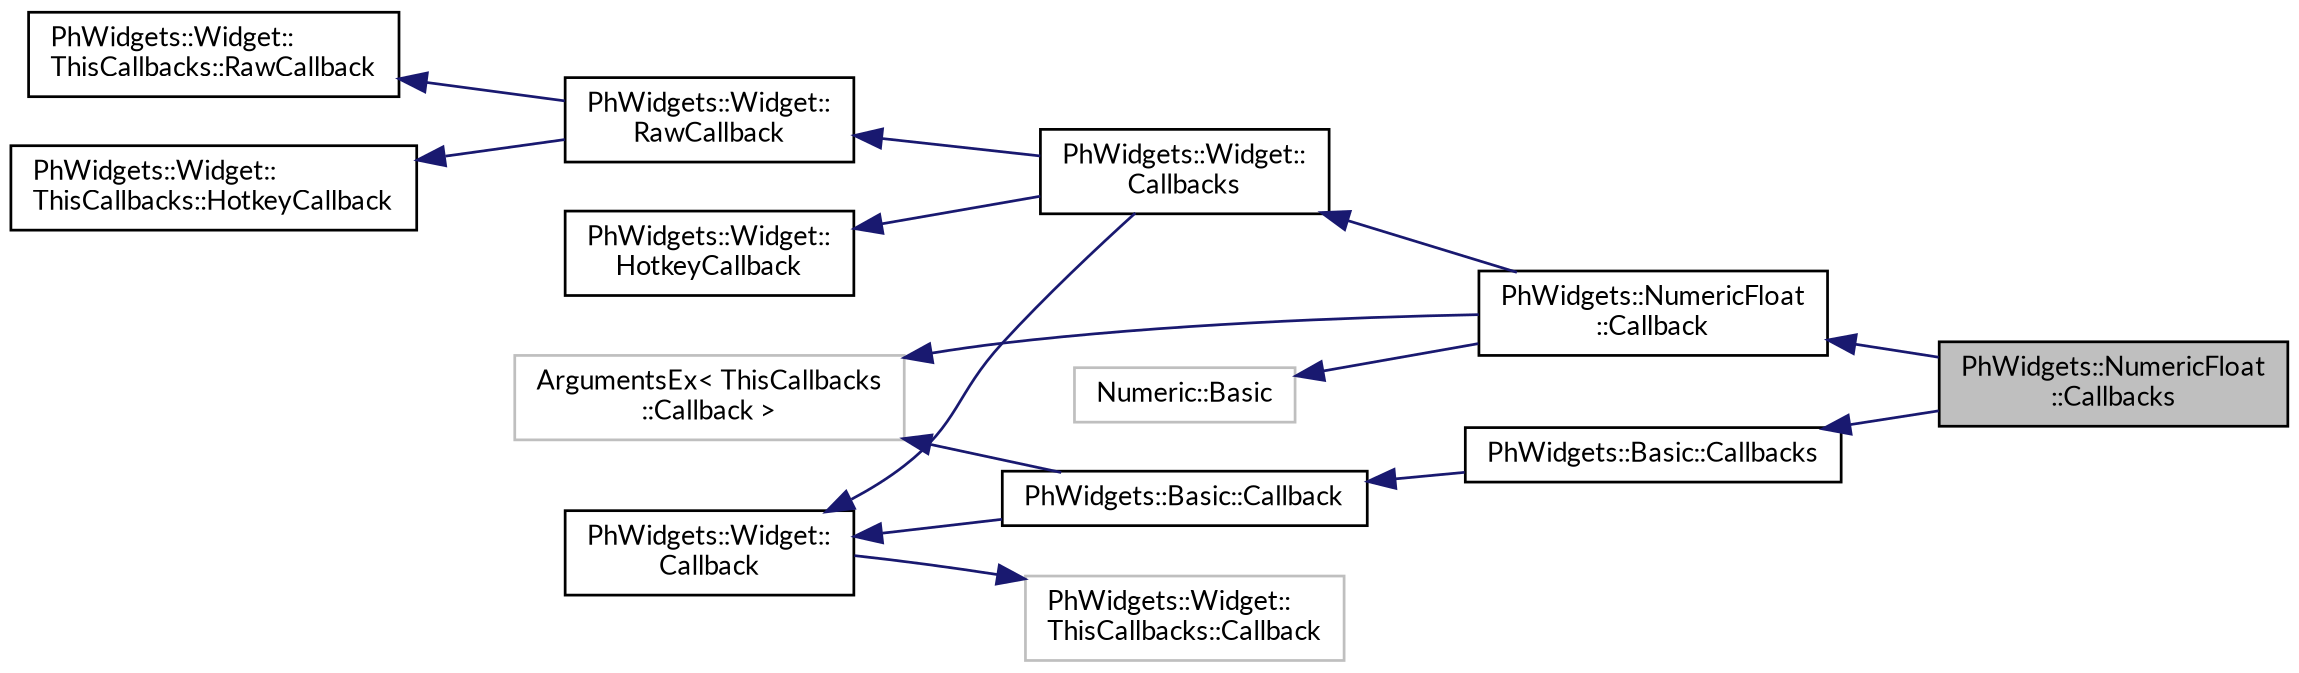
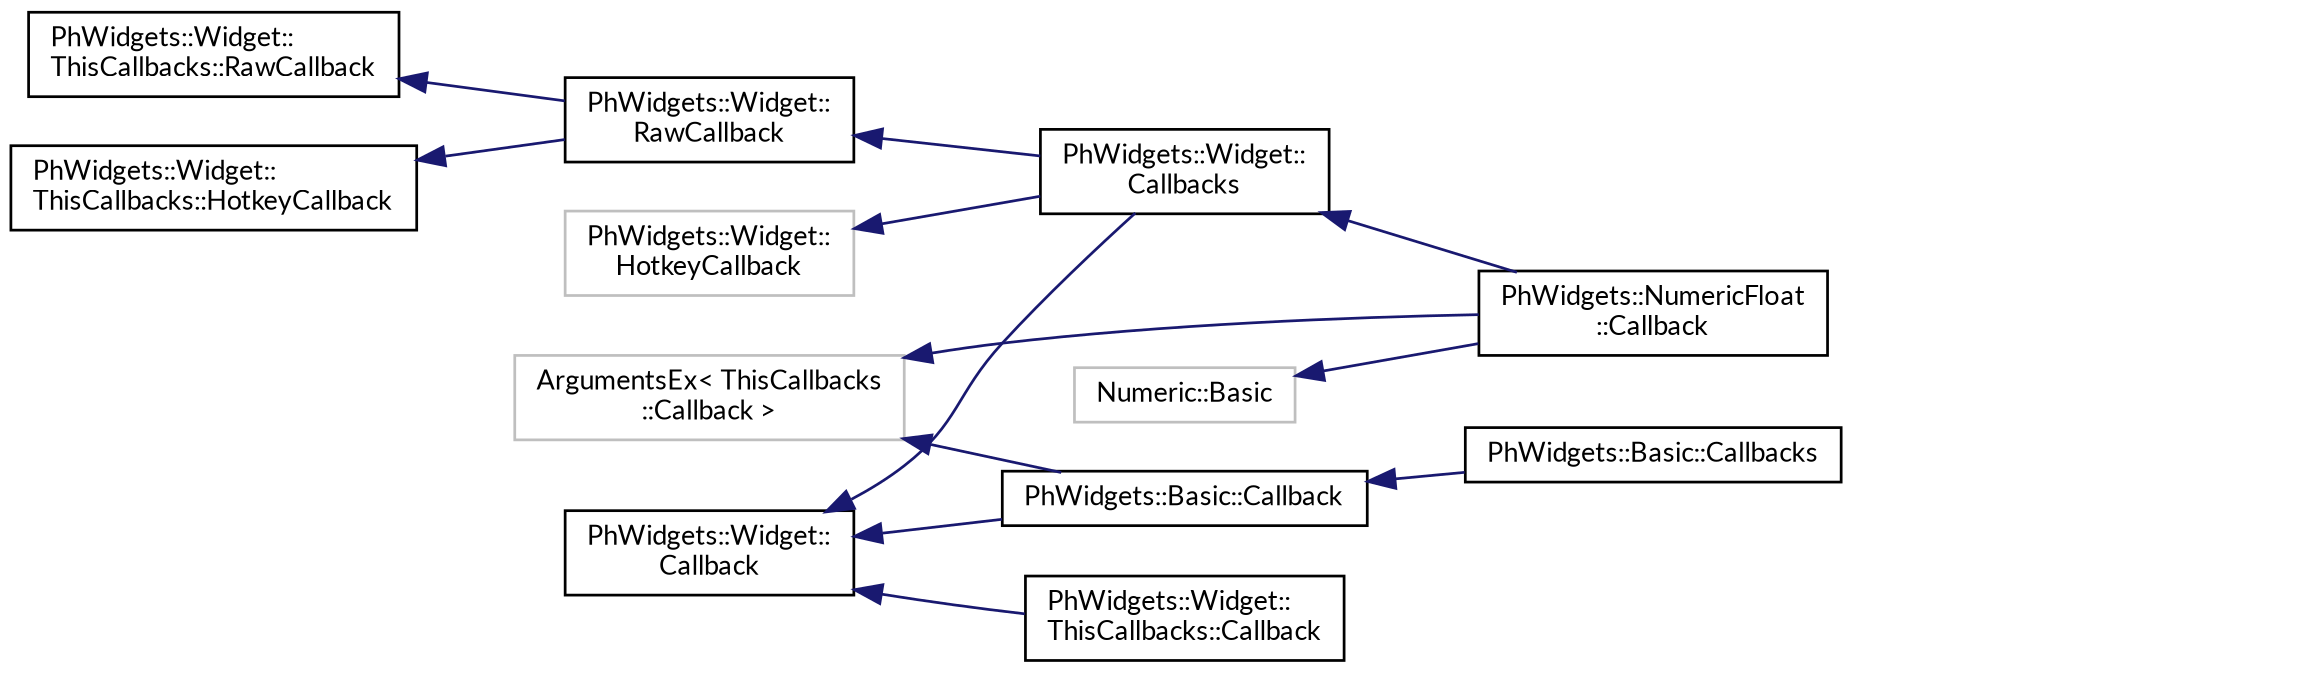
  digraph {
    fontname=Lato
    rankdir=LR
    node [color=black fillcolor=white fontname=Lato fontsize=10 shape=record style=filled]
    edge [color=midnightblue dir=back fontname=Lato fontsize=10 labelfontname=Helvetica labelfontsize=10 style=solid]
-   n1 [fillcolor=grey75 fontcolor=black height=0.2 label="PhWidgets::NumericFloat\l::Callbacks" width=0.4]
    n2 [height=0.2 label="PhWidgets::NumericFloat\l::Callback" width=0.4]
    n3 [color=grey75 height=0.2 label="ArgumentsEx\< ThisCallbacks\l::Callback \>" width=0.4]
    n4 [height=0.2 label="PhWidgets::Basic::Callback" width=0.4]
    n5 [height=0.2 label="PhWidgets::Basic::Callbacks" width=0.4]
    n6 [color=grey75 height=0.2 label="Numeric::Basic" width=0.4]
    n7 [height=0.2 label="PhWidgets::Widget::\lCallback" width=0.4]
    n8 [height=0.2 label="PhWidgets::Widget::\lCallbacks" width=0.4]
-   n9 [color=grey75 height=0.2 label="PhWidgets::Widget::\lThisCallbacks::Callback" width=0.4]
+   n9 [height=0.2 label="PhWidgets::Widget::\lThisCallbacks::Callback" width=0.4]
    n10 [height=0.2 label="PhWidgets::Widget::\lRawCallback" width=0.4]
    n11 [height=0.2 label="PhWidgets::Widget::\lThisCallbacks::RawCallback" width=0.4]
-   n12 [height=0.2 label="PhWidgets::Widget::\lHotkeyCallback" width=0.4]
+   n12 [color=grey75 height=0.2 label="PhWidgets::Widget::\lHotkeyCallback" width=0.4]
    n13 [height=0.2 label="PhWidgets::Widget::\lThisCallbacks::HotkeyCallback" width=0.4]
-   n2 -> n1
    n3 -> n2
    n3 -> n4
    n4 -> n5
-   n5 -> n1
    n6 -> n2
    n7 -> n4
    n7 -> n8
    n8 -> n2
-   n9 -> n7
+   n7 -> n9
    n10 -> n8
    n11 -> n10
    n12 -> n8
    n13 -> n10
  }
